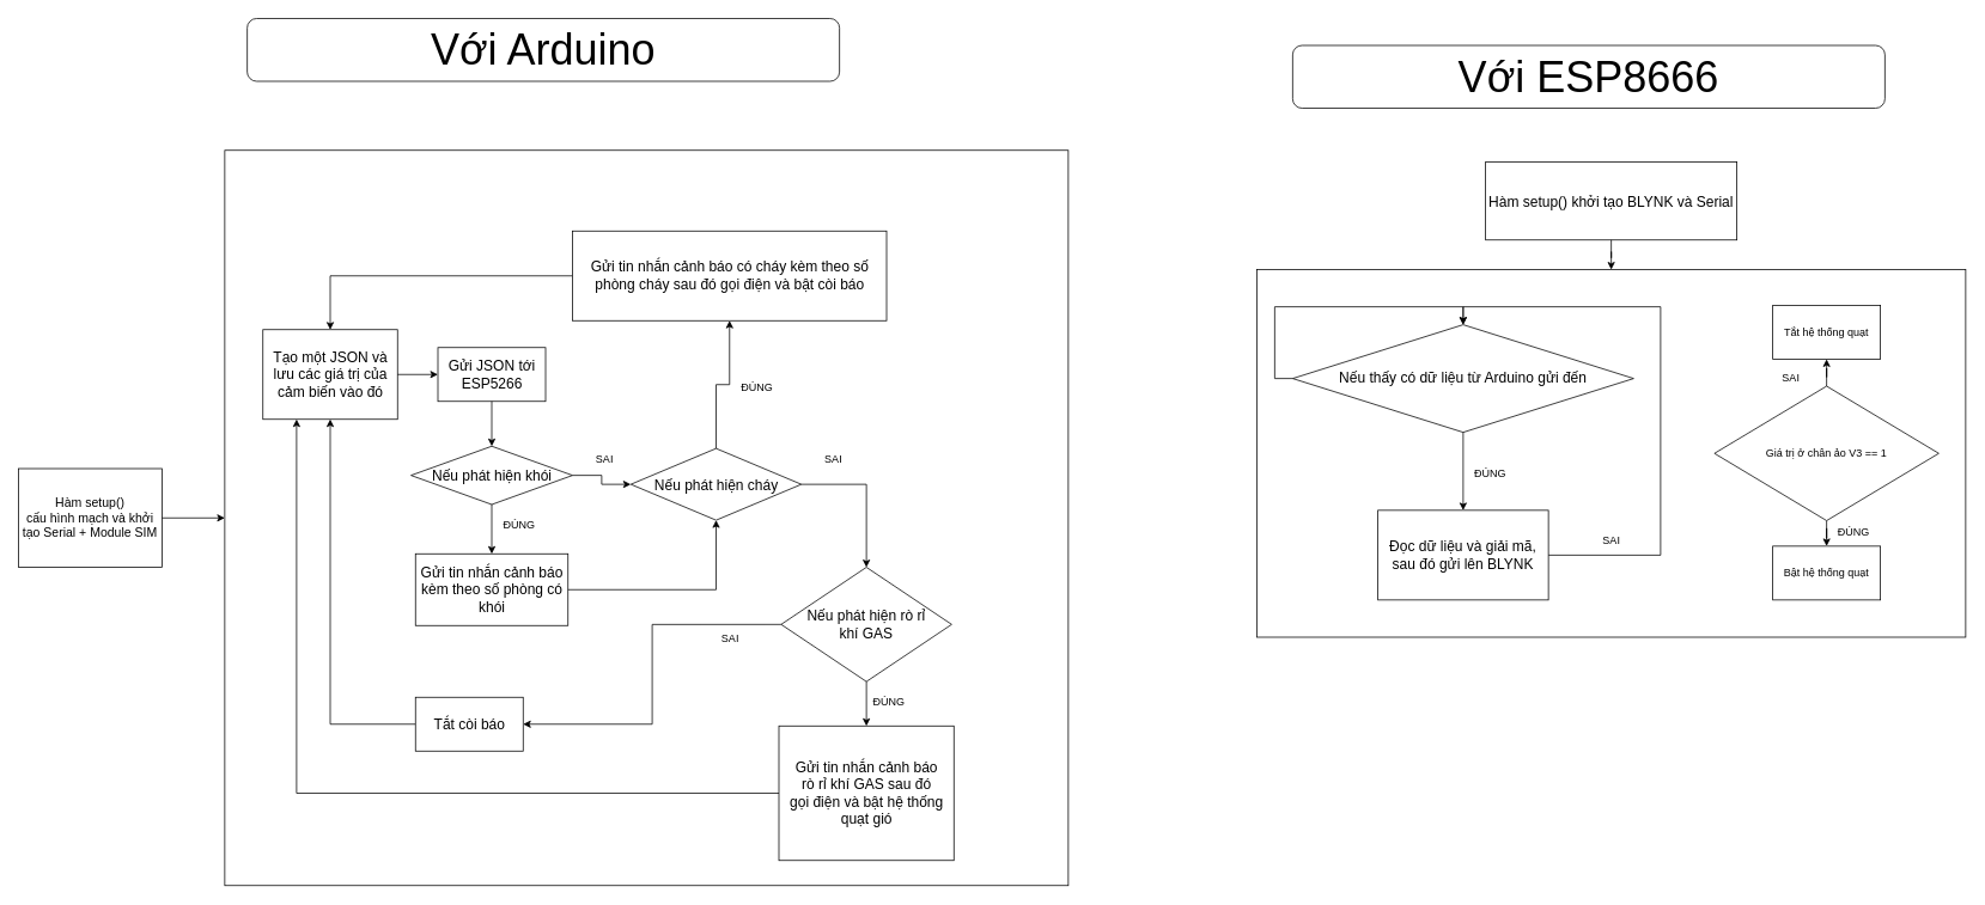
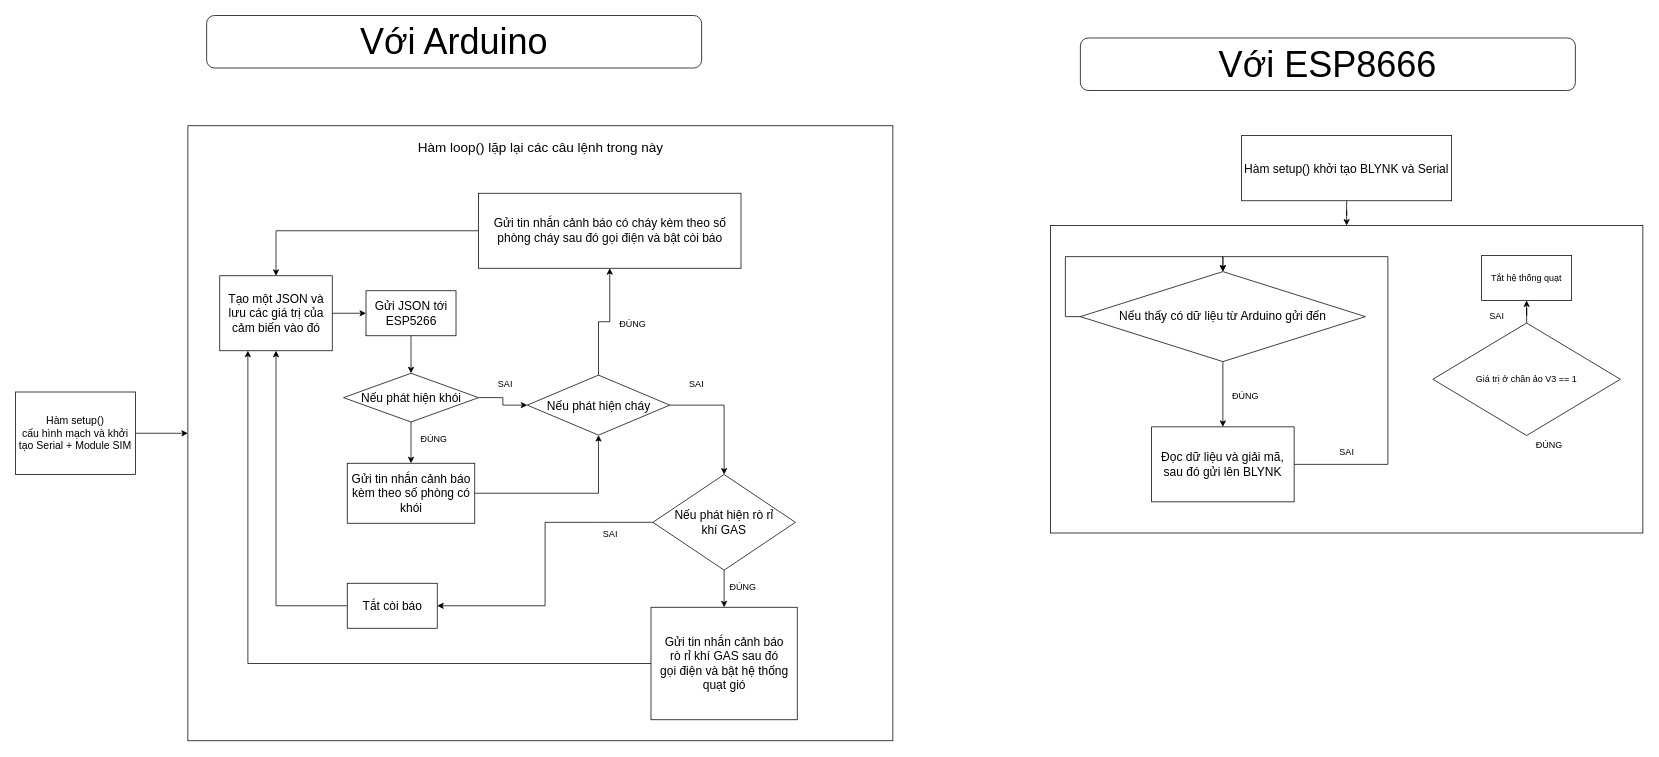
  <mxCell id="0" />
  <mxCell id="1" parent="0" />
  <mxCell id="2" value="" style="rounded=0;whiteSpace=wrap;html=1;" parent="1" vertex="1"><mxGeometry x="1400" y="300" width="790" height="410" as="geometry" /></mxCell>
  <mxCell id="3" value="&lt;font style=&quot;font-size: 48px;&quot;&gt;Với Arduino&lt;/font&gt;" style="rounded=1;whiteSpace=wrap;html=1;" parent="1" vertex="1"><mxGeometry x="275" y="20" width="660" height="70" as="geometry" /></mxCell>
  <mxCell id="4" value="&lt;font style=&quot;font-size: 48px;&quot;&gt;Với ESP8666&lt;/font&gt;" style="rounded=1;whiteSpace=wrap;html=1;" parent="1" vertex="1"><mxGeometry x="1440" y="50" width="660" height="70" as="geometry" /></mxCell>
  <mxCell id="5" value="&lt;font style=&quot;font-size: 14px;&quot;&gt;Hàm setup()&lt;br&gt;cấu hình mạch và khởi tạo Serial + Module SIM&lt;/font&gt;" style="rounded=0;whiteSpace=wrap;html=1;" parent="1" vertex="1"><mxGeometry x="20" y="522" width="160" height="110" as="geometry" /></mxCell>
  <mxCell id="6" value="" style="rounded=0;whiteSpace=wrap;html=1;" parent="1" vertex="1"><mxGeometry x="250" y="167" width="940" height="820" as="geometry" /></mxCell>
  <mxCell id="7" value="" style="edgeStyle=orthogonalEdgeStyle;rounded=0;orthogonalLoop=1;jettySize=auto;html=1;" parent="1" source="5" target="6" edge="1"><mxGeometry relative="1" as="geometry" /></mxCell>
+ <mxCell id="8" value="&lt;font style=&quot;font-size: 18px;&quot;&gt;Hàm loop() lặp lại các câu lệnh trong này&lt;/font&gt;" style="text;html=1;align=center;verticalAlign=middle;resizable=0;points=[];autosize=1;strokeColor=none;fillColor=none;" parent="1" vertex="1"><mxGeometry x="545" y="177" width="350" height="40" as="geometry" /></mxCell>
  <mxCell id="9" value="&lt;font size=&quot;3&quot;&gt;Tạo một JSON và lưu các giá trị của cảm biến vào đó&lt;/font&gt;" style="rounded=0;whiteSpace=wrap;html=1;" parent="1" vertex="1"><mxGeometry x="292.5" y="367" width="150" height="100" as="geometry" /></mxCell>
  <mxCell id="10" value="&lt;font size=&quot;3&quot;&gt;Gửi JSON tới ESP5266&lt;/font&gt;" style="rounded=0;whiteSpace=wrap;html=1;" parent="1" vertex="1"><mxGeometry x="487.5" y="387" width="120" height="60" as="geometry" /></mxCell>
  <mxCell id="11" value="" style="edgeStyle=orthogonalEdgeStyle;rounded=0;orthogonalLoop=1;jettySize=auto;html=1;" parent="1" source="9" target="10" edge="1"><mxGeometry relative="1" as="geometry" /></mxCell>
  <mxCell id="12" value="&lt;font size=&quot;3&quot;&gt;Nếu phát hiện khói&lt;/font&gt;" style="rhombus;whiteSpace=wrap;html=1;" parent="1" vertex="1"><mxGeometry x="457.5" y="497" width="180" height="65" as="geometry" /></mxCell>
  <mxCell id="13" value="" style="edgeStyle=orthogonalEdgeStyle;rounded=0;orthogonalLoop=1;jettySize=auto;html=1;" parent="1" source="10" target="12" edge="1"><mxGeometry relative="1" as="geometry" /></mxCell>
  <mxCell id="14" value="&lt;font size=&quot;3&quot;&gt;Gửi tin nhắn cảnh báo kèm theo số phòng có khói&lt;/font&gt;" style="rounded=0;whiteSpace=wrap;html=1;" parent="1" vertex="1"><mxGeometry x="462.5" y="617" width="170" height="80" as="geometry" /></mxCell>
  <mxCell id="15" value="" style="edgeStyle=orthogonalEdgeStyle;rounded=0;orthogonalLoop=1;jettySize=auto;html=1;" parent="1" source="12" target="14" edge="1"><mxGeometry relative="1" as="geometry" /></mxCell>
  <mxCell id="16" value="&lt;font size=&quot;3&quot;&gt;Nếu phát hiện cháy&lt;/font&gt;" style="rhombus;whiteSpace=wrap;html=1;" parent="1" vertex="1"><mxGeometry x="702.5" y="499.5" width="190" height="80" as="geometry" /></mxCell>
  <mxCell id="17" value="" style="edgeStyle=orthogonalEdgeStyle;rounded=0;orthogonalLoop=1;jettySize=auto;html=1;" parent="1" source="12" target="16" edge="1"><mxGeometry relative="1" as="geometry" /></mxCell>
  <mxCell id="18" value="" style="edgeStyle=orthogonalEdgeStyle;rounded=0;orthogonalLoop=1;jettySize=auto;html=1;entryX=0.5;entryY=1;entryDx=0;entryDy=0;" parent="1" source="14" target="16" edge="1"><mxGeometry relative="1" as="geometry"><mxPoint x="810" y="419.5" as="targetPoint" /></mxGeometry></mxCell>
  <mxCell id="19" value="&lt;font size=&quot;3&quot;&gt;Nếu phát hiện rò rỉ&lt;br&gt;khí GAS&lt;br&gt;&lt;/font&gt;" style="rhombus;whiteSpace=wrap;html=1;" parent="1" vertex="1"><mxGeometry x="870" y="632" width="190" height="127.5" as="geometry" /></mxCell>
  <mxCell id="20" style="edgeStyle=orthogonalEdgeStyle;rounded=0;orthogonalLoop=1;jettySize=auto;html=1;exitX=1;exitY=0.5;exitDx=0;exitDy=0;entryX=0.5;entryY=0;entryDx=0;entryDy=0;" parent="1" source="16" target="19" edge="1"><mxGeometry relative="1" as="geometry" /></mxCell>
  <mxCell id="21" style="edgeStyle=orthogonalEdgeStyle;rounded=0;orthogonalLoop=1;jettySize=auto;html=1;exitX=0;exitY=0.5;exitDx=0;exitDy=0;entryX=0.5;entryY=0;entryDx=0;entryDy=0;" parent="1" source="22" target="9" edge="1"><mxGeometry relative="1" as="geometry" /></mxCell>
  <mxCell id="22" value="&lt;font size=&quot;3&quot;&gt;Gửi tin nhắn cảnh báo có cháy kèm theo số phòng cháy sau đó gọi điện và bật còi báo&lt;/font&gt;" style="rounded=0;whiteSpace=wrap;html=1;" parent="1" vertex="1"><mxGeometry x="637.5" y="257" width="350" height="100" as="geometry" /></mxCell>
  <mxCell id="23" value="" style="edgeStyle=orthogonalEdgeStyle;rounded=0;orthogonalLoop=1;jettySize=auto;html=1;" parent="1" source="16" target="22" edge="1"><mxGeometry relative="1" as="geometry" /></mxCell>
  <mxCell id="24" value="ĐÚNG" style="text;html=1;align=center;verticalAlign=middle;resizable=0;points=[];autosize=1;strokeColor=none;fillColor=none;" parent="1" vertex="1"><mxGeometry x="812.5" y="417" width="60" height="30" as="geometry" /></mxCell>
  <mxCell id="25" value="SAI" style="text;html=1;align=center;verticalAlign=middle;resizable=0;points=[];autosize=1;strokeColor=none;fillColor=none;" parent="1" vertex="1"><mxGeometry x="907.5" y="497" width="40" height="30" as="geometry" /></mxCell>
  <mxCell id="26" value="SAI" style="text;html=1;align=center;verticalAlign=middle;resizable=0;points=[];autosize=1;strokeColor=none;fillColor=none;" parent="1" vertex="1"><mxGeometry x="652.5" y="497" width="40" height="30" as="geometry" /></mxCell>
  <mxCell id="27" value="ĐÚNG" style="text;html=1;align=center;verticalAlign=middle;resizable=0;points=[];autosize=1;strokeColor=none;fillColor=none;" parent="1" vertex="1"><mxGeometry x="547.5" y="569.5" width="60" height="30" as="geometry" /></mxCell>
  <mxCell id="28" style="edgeStyle=orthogonalEdgeStyle;rounded=0;orthogonalLoop=1;jettySize=auto;html=1;exitX=0;exitY=0.5;exitDx=0;exitDy=0;entryX=0.25;entryY=1;entryDx=0;entryDy=0;" parent="1" source="29" target="9" edge="1"><mxGeometry relative="1" as="geometry" /></mxCell>
  <mxCell id="29" value="&lt;font style=&quot;font-size: 16px;&quot;&gt;Gửi tin nhắn cảnh báo&lt;br&gt;rò rỉ khí GAS sau đó &lt;br&gt;gọi điện và bật hệ thống quạt gió&lt;/font&gt;" style="rounded=0;whiteSpace=wrap;html=1;" parent="1" vertex="1"><mxGeometry x="867.5" y="809" width="195" height="150" as="geometry" /></mxCell>
  <mxCell id="30" value="" style="edgeStyle=orthogonalEdgeStyle;rounded=0;orthogonalLoop=1;jettySize=auto;html=1;" parent="1" source="19" target="29" edge="1"><mxGeometry relative="1" as="geometry" /></mxCell>
  <mxCell id="31" value="ĐÚNG" style="text;html=1;align=center;verticalAlign=middle;resizable=0;points=[];autosize=1;strokeColor=none;fillColor=none;" parent="1" vertex="1"><mxGeometry x="960" y="767" width="60" height="30" as="geometry" /></mxCell>
  <mxCell id="32" style="edgeStyle=orthogonalEdgeStyle;rounded=0;orthogonalLoop=1;jettySize=auto;html=1;exitX=0;exitY=0.5;exitDx=0;exitDy=0;entryX=0.5;entryY=1;entryDx=0;entryDy=0;" parent="1" source="33" target="9" edge="1"><mxGeometry relative="1" as="geometry" /></mxCell>
  <mxCell id="33" value="&lt;font style=&quot;font-size: 16px;&quot;&gt;Tắt còi báo&lt;/font&gt;" style="rounded=0;whiteSpace=wrap;html=1;" parent="1" vertex="1"><mxGeometry x="462.5" y="777" width="120" height="60" as="geometry" /></mxCell>
  <mxCell id="34" style="edgeStyle=orthogonalEdgeStyle;rounded=0;orthogonalLoop=1;jettySize=auto;html=1;exitX=0;exitY=0.5;exitDx=0;exitDy=0;entryX=1;entryY=0.5;entryDx=0;entryDy=0;" parent="1" source="19" target="33" edge="1"><mxGeometry relative="1" as="geometry" /></mxCell>
  <mxCell id="35" value="SAI" style="text;html=1;align=center;verticalAlign=middle;resizable=0;points=[];autosize=1;strokeColor=none;fillColor=none;" parent="1" vertex="1"><mxGeometry x="792.5" y="697" width="40" height="30" as="geometry" /></mxCell>
- <mxCell id="36" value="Bật hệ thống quạt" style="whiteSpace=wrap;html=1;" parent="1" vertex="1"><mxGeometry x="1975" y="608.48" width="120" height="60" as="geometry" /></mxCell>
- <mxCell id="37" value="" style="edgeStyle=orthogonalEdgeStyle;rounded=0;orthogonalLoop=1;jettySize=auto;html=1;" parent="1" source="47" target="36" edge="1"><mxGeometry relative="1" as="geometry" /></mxCell>
  <mxCell id="38" value="&lt;font size=&quot;3&quot;&gt;Hàm setup() khởi tạo BLYNK và Serial&lt;/font&gt;" style="rounded=0;whiteSpace=wrap;html=1;" parent="1" vertex="1"><mxGeometry x="1655" y="180" width="280" height="87" as="geometry" /></mxCell>
  <mxCell id="39" value="" style="edgeStyle=orthogonalEdgeStyle;rounded=0;orthogonalLoop=1;jettySize=auto;html=1;" parent="1" source="38" target="2" edge="1"><mxGeometry relative="1" as="geometry" /></mxCell>
  <mxCell id="40" value="&lt;font style=&quot;font-size: 16px;&quot;&gt;Nếu thấy có dữ liệu từ Arduino gửi đến&lt;/font&gt;" style="rhombus;whiteSpace=wrap;html=1;" parent="1" vertex="1"><mxGeometry x="1440" y="361.48" width="380" height="120" as="geometry" /></mxCell>
  <mxCell id="41" style="edgeStyle=orthogonalEdgeStyle;rounded=0;orthogonalLoop=1;jettySize=auto;html=1;exitX=1;exitY=0.5;exitDx=0;exitDy=0;entryX=0.5;entryY=0;entryDx=0;entryDy=0;" parent="1" source="42" target="40" edge="1"><mxGeometry relative="1" as="geometry"><Array as="points"><mxPoint x="1850" y="618.48" /><mxPoint x="1850" y="341.48" /><mxPoint x="1630" y="341.48" /></Array></mxGeometry></mxCell>
  <mxCell id="42" value="&lt;font style=&quot;font-size: 16px;&quot;&gt;Đọc dữ liệu và giải mã, sau đó gửi lên BLYNK&lt;/font&gt;" style="whiteSpace=wrap;html=1;" parent="1" vertex="1"><mxGeometry x="1535" y="568.48" width="190" height="100" as="geometry" /></mxCell>
  <mxCell id="43" value="ĐÚNG" style="text;html=1;align=center;verticalAlign=middle;resizable=0;points=[];autosize=1;strokeColor=none;fillColor=none;" parent="1" vertex="1"><mxGeometry x="1630" y="513.48" width="60" height="30" as="geometry" /></mxCell>
  <mxCell id="44" value="" style="edgeStyle=orthogonalEdgeStyle;rounded=0;orthogonalLoop=1;jettySize=auto;html=1;" parent="1" source="40" target="42" edge="1"><mxGeometry relative="1" as="geometry" /></mxCell>
  <mxCell id="45" style="edgeStyle=orthogonalEdgeStyle;rounded=0;orthogonalLoop=1;jettySize=auto;html=1;exitX=0;exitY=0.5;exitDx=0;exitDy=0;entryX=0.5;entryY=0;entryDx=0;entryDy=0;" parent="1" source="40" target="40" edge="1"><mxGeometry relative="1" as="geometry"><Array as="points"><mxPoint x="1420" y="421.48" /><mxPoint x="1420" y="341.48" /><mxPoint x="1630" y="341.48" /></Array></mxGeometry></mxCell>
  <mxCell id="46" value="" style="edgeStyle=orthogonalEdgeStyle;rounded=0;orthogonalLoop=1;jettySize=auto;html=1;" parent="1" source="47" target="48" edge="1"><mxGeometry relative="1" as="geometry" /></mxCell>
  <mxCell id="47" value="Giá trị ở chân ảo V3 == 1" style="rhombus;whiteSpace=wrap;html=1;" parent="1" vertex="1"><mxGeometry x="1910" y="430" width="250" height="150" as="geometry" /></mxCell>
  <mxCell id="48" value="Tắt hệ thống quạt" style="whiteSpace=wrap;html=1;" parent="1" vertex="1"><mxGeometry x="1975" y="340" width="120" height="60" as="geometry" /></mxCell>
  <mxCell id="49" value="SAI" style="text;html=1;align=center;verticalAlign=middle;resizable=0;points=[];autosize=1;strokeColor=none;fillColor=none;" parent="1" vertex="1"><mxGeometry x="1775" y="587" width="40" height="30" as="geometry" /></mxCell>
  <mxCell id="50" value="ĐÚNG" style="text;html=1;align=center;verticalAlign=middle;resizable=0;points=[];autosize=1;strokeColor=none;fillColor=none;" parent="1" vertex="1"><mxGeometry x="2035" y="578.48" width="60" height="30" as="geometry" /></mxCell>
  <mxCell id="51" value="SAI" style="text;html=1;align=center;verticalAlign=middle;resizable=0;points=[];autosize=1;strokeColor=none;fillColor=none;" parent="1" vertex="1"><mxGeometry x="1975" y="406.48" width="40" height="30" as="geometry" /></mxCell>
